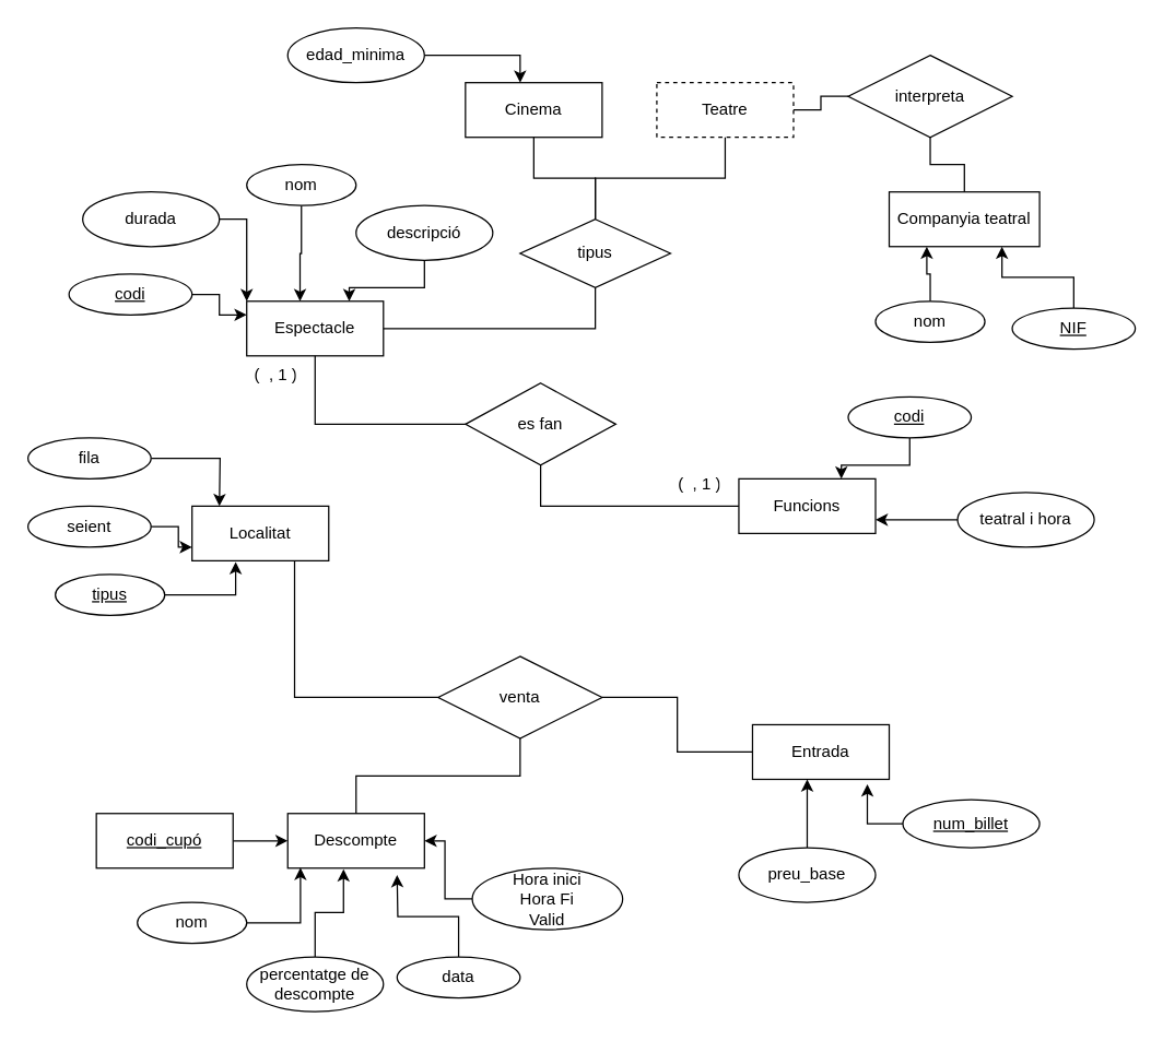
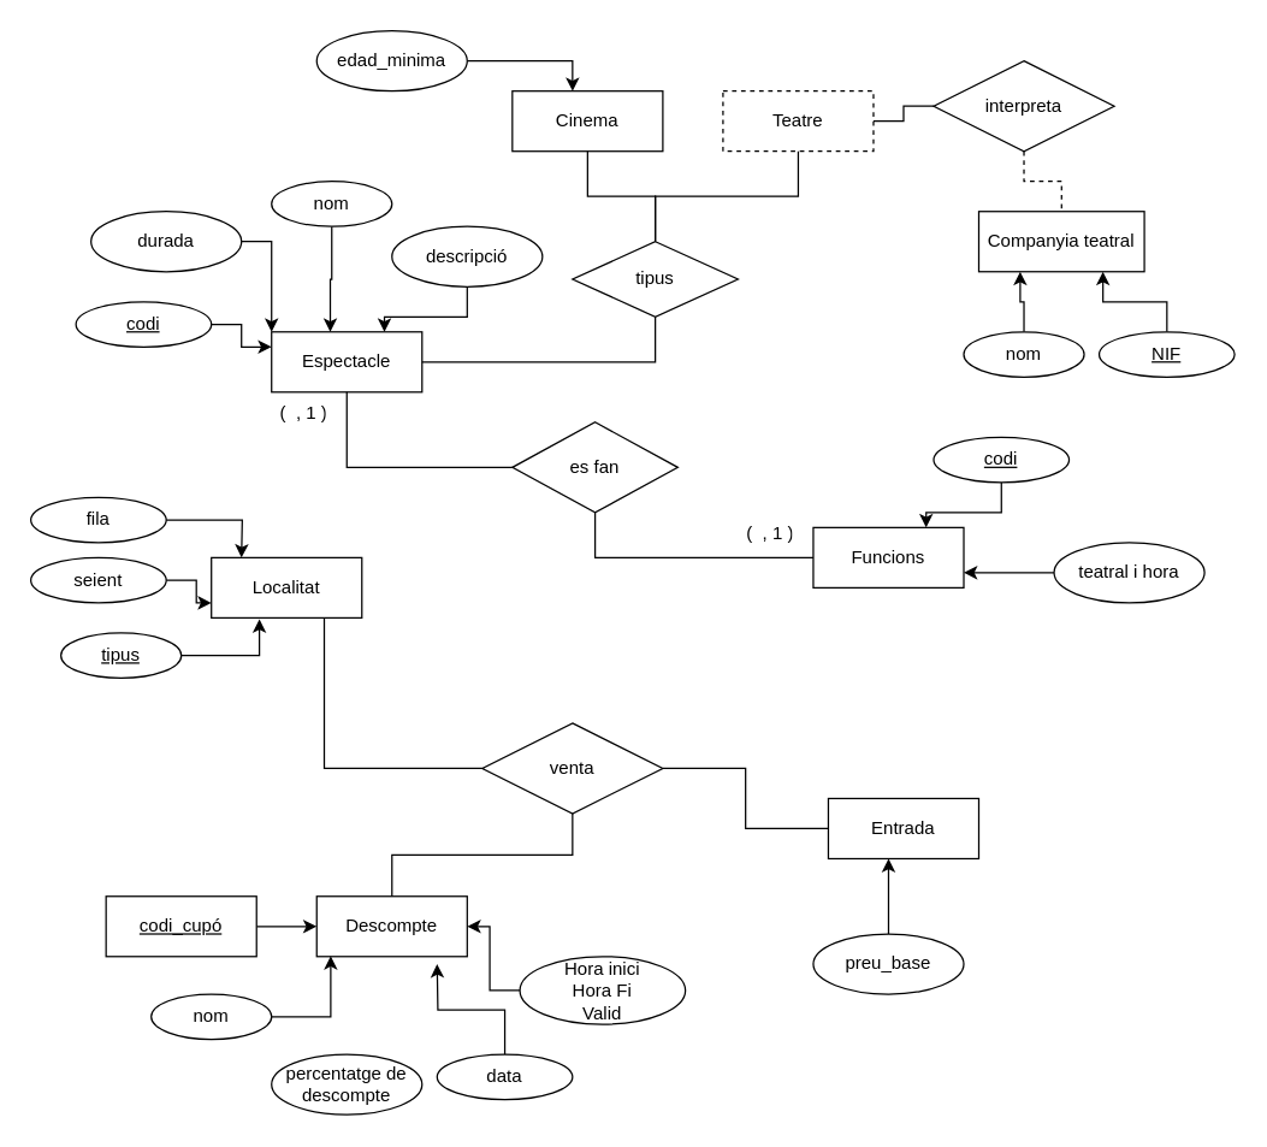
  <mxCell id="0" />
  <mxCell id="1" parent="0" />
  <mxCell id="2" value="Espectacle" style="whiteSpace=wrap;html=1;align=center;" vertex="1" parent="1"><mxGeometry x="180" y="220" width="100" height="40" as="geometry" /></mxCell>
  <mxCell id="3" style="edgeStyle=orthogonalEdgeStyle;rounded=0;orthogonalLoop=1;jettySize=auto;html=1;entryX=0.39;entryY=0;entryDx=0;entryDy=0;entryPerimeter=0;" edge="1" parent="1" source="4" target="2"><mxGeometry relative="1" as="geometry" /></mxCell>
  <mxCell id="4" value="nom" style="ellipse;whiteSpace=wrap;html=1;align=center;" vertex="1" parent="1"><mxGeometry x="180" y="120" width="80" height="30" as="geometry" /></mxCell>
  <mxCell id="5" style="edgeStyle=orthogonalEdgeStyle;rounded=0;orthogonalLoop=1;jettySize=auto;html=1;entryX=0;entryY=0.25;entryDx=0;entryDy=0;" edge="1" parent="1" source="6" target="2"><mxGeometry relative="1" as="geometry" /></mxCell>
  <mxCell id="6" value="codi" style="ellipse;whiteSpace=wrap;html=1;align=center;fontStyle=4;" vertex="1" parent="1"><mxGeometry x="50" y="200" width="90" height="30" as="geometry" /></mxCell>
  <mxCell id="7" style="edgeStyle=orthogonalEdgeStyle;rounded=0;orthogonalLoop=1;jettySize=auto;html=1;entryX=0.75;entryY=0;entryDx=0;entryDy=0;" edge="1" parent="1" source="8" target="2"><mxGeometry relative="1" as="geometry" /></mxCell>
  <mxCell id="8" value="descripció" style="ellipse;whiteSpace=wrap;html=1;align=center;" vertex="1" parent="1"><mxGeometry x="260" y="150" width="100" height="40" as="geometry" /></mxCell>
  <mxCell id="9" style="edgeStyle=orthogonalEdgeStyle;rounded=0;orthogonalLoop=1;jettySize=auto;html=1;entryX=0;entryY=0;entryDx=0;entryDy=0;" edge="1" parent="1" source="10" target="2"><mxGeometry relative="1" as="geometry" /></mxCell>
  <mxCell id="10" value="durada" style="ellipse;whiteSpace=wrap;html=1;align=center;" vertex="1" parent="1"><mxGeometry x="60" y="140" width="100" height="40" as="geometry" /></mxCell>
  <mxCell id="11" value="Funcions" style="whiteSpace=wrap;html=1;align=center;" vertex="1" parent="1"><mxGeometry x="540" y="350" width="100" height="40" as="geometry" /></mxCell>
  <mxCell id="12" style="edgeStyle=orthogonalEdgeStyle;rounded=0;orthogonalLoop=1;jettySize=auto;html=1;entryX=0.75;entryY=0;entryDx=0;entryDy=0;" edge="1" parent="1" source="13" target="11"><mxGeometry relative="1" as="geometry" /></mxCell>
  <mxCell id="13" value="codi" style="ellipse;whiteSpace=wrap;html=1;align=center;fontStyle=4;" vertex="1" parent="1"><mxGeometry x="620" y="290" width="90" height="30" as="geometry" /></mxCell>
  <mxCell id="14" style="edgeStyle=orthogonalEdgeStyle;rounded=0;orthogonalLoop=1;jettySize=auto;html=1;entryX=1;entryY=0.75;entryDx=0;entryDy=0;" edge="1" parent="1" source="15" target="11"><mxGeometry relative="1" as="geometry" /></mxCell>
  <mxCell id="15" value="teatral i hora" style="ellipse;whiteSpace=wrap;html=1;align=center;" vertex="1" parent="1"><mxGeometry x="700" y="360" width="100" height="40" as="geometry" /></mxCell>
  <mxCell id="16" value="Companyia teatral" style="whiteSpace=wrap;html=1;align=center;" vertex="1" parent="1"><mxGeometry x="650" y="140" width="110" height="40" as="geometry" /></mxCell>
  <mxCell id="17" style="edgeStyle=orthogonalEdgeStyle;rounded=0;orthogonalLoop=1;jettySize=auto;html=1;entryX=0.75;entryY=1;entryDx=0;entryDy=0;" edge="1" parent="1" source="18" target="16"><mxGeometry relative="1" as="geometry"><mxPoint x="740" y="190" as="targetPoint" /></mxGeometry></mxCell>
- <mxCell id="18" value="NIF" style="ellipse;whiteSpace=wrap;html=1;align=center;fontStyle=4;" vertex="1" parent="1"><mxGeometry x="740" y="225" width="90" height="30" as="geometry" /></mxCell>
+ <mxCell id="18" value="NIF" style="ellipse;whiteSpace=wrap;html=1;align=center;fontStyle=4;" vertex="1" parent="1"><mxGeometry x="730" y="220" width="90" height="30" as="geometry" /></mxCell>
  <mxCell id="19" style="edgeStyle=orthogonalEdgeStyle;rounded=0;orthogonalLoop=1;jettySize=auto;html=1;entryX=0.25;entryY=1;entryDx=0;entryDy=0;" edge="1" parent="1" source="20" target="16"><mxGeometry relative="1" as="geometry" /></mxCell>
  <mxCell id="20" value="nom" style="ellipse;whiteSpace=wrap;html=1;align=center;" vertex="1" parent="1"><mxGeometry x="640" y="220" width="80" height="30" as="geometry" /></mxCell>
  <mxCell id="21" value="Localitat" style="whiteSpace=wrap;html=1;align=center;" vertex="1" parent="1"><mxGeometry x="140" y="370" width="100" height="40" as="geometry" /></mxCell>
  <mxCell id="22" style="edgeStyle=orthogonalEdgeStyle;rounded=0;orthogonalLoop=1;jettySize=auto;html=1;" edge="1" parent="1" source="23"><mxGeometry relative="1" as="geometry"><mxPoint x="160" y="370" as="targetPoint" /></mxGeometry></mxCell>
- <mxCell id="23" value="fila" style="ellipse;whiteSpace=wrap;html=1;align=center;" vertex="1" parent="1"><mxGeometry y="320" width="90" height="30" as="geometry" x="20" /></mxCell>
+ <mxCell id="23" value="fila" style="ellipse;whiteSpace=wrap;html=1;align=center;" vertex="1" parent="1"><mxGeometry x="20" y="330" width="90" height="30" as="geometry" /></mxCell>
  <mxCell id="24" style="edgeStyle=orthogonalEdgeStyle;rounded=0;orthogonalLoop=1;jettySize=auto;html=1;entryX=0;entryY=0.75;entryDx=0;entryDy=0;" edge="1" parent="1" source="25" target="21"><mxGeometry relative="1" as="geometry" /></mxCell>
  <mxCell id="25" value="seient" style="ellipse;whiteSpace=wrap;html=1;align=center;" vertex="1" parent="1"><mxGeometry y="370" width="90" height="30" as="geometry" x="20" /></mxCell>
  <mxCell id="26" value="Entrada" style="whiteSpace=wrap;html=1;align=center;" vertex="1" parent="1"><mxGeometry x="550" y="530" width="100" height="40" as="geometry" /></mxCell>
  <mxCell id="27" style="edgeStyle=orthogonalEdgeStyle;rounded=0;orthogonalLoop=1;jettySize=auto;html=1;entryX=0.4;entryY=1;entryDx=0;entryDy=0;entryPerimeter=0;" edge="1" parent="1" source="28" target="26"><mxGeometry relative="1" as="geometry" /></mxCell>
  <mxCell id="28" value="preu_base" style="ellipse;whiteSpace=wrap;html=1;align=center;" vertex="1" parent="1"><mxGeometry x="540" y="620" width="100" height="40" as="geometry" /></mxCell>
- <mxCell id="29" style="edgeStyle=orthogonalEdgeStyle;rounded=0;orthogonalLoop=1;jettySize=auto;html=1;entryX=0.84;entryY=1.089;entryDx=0;entryDy=0;entryPerimeter=0;" edge="1" parent="1" source="30" target="26"><mxGeometry relative="1" as="geometry" /></mxCell>
- <mxCell id="30" value="num_billet" style="ellipse;whiteSpace=wrap;html=1;align=center;fontStyle=4;" vertex="1" parent="1"><mxGeometry x="660" y="585" width="100" height="35" as="geometry" /></mxCell>
  <mxCell id="31" value="Descompte" style="whiteSpace=wrap;html=1;align=center;" vertex="1" parent="1"><mxGeometry x="210" y="595" width="100" height="40" as="geometry" /></mxCell>
  <mxCell id="32" style="edgeStyle=orthogonalEdgeStyle;rounded=0;orthogonalLoop=1;jettySize=auto;html=1;entryX=0;entryY=0.5;entryDx=0;entryDy=0;" edge="1" parent="1" source="33" target="31"><mxGeometry relative="1" as="geometry" /></mxCell>
  <mxCell id="33" value="codi_cupó" style="whiteSpace=wrap;html=1;align=center;fontStyle=4;rounded=0;" vertex="1" parent="1"><mxGeometry x="70" y="595" width="100" height="40" as="geometry" /></mxCell>
  <mxCell id="34" style="edgeStyle=orthogonalEdgeStyle;rounded=0;orthogonalLoop=1;jettySize=auto;html=1;entryX=0.093;entryY=0.991;entryDx=0;entryDy=0;entryPerimeter=0;" edge="1" parent="1" source="35" target="31"><mxGeometry relative="1" as="geometry" /></mxCell>
  <mxCell id="35" value="nom" style="ellipse;whiteSpace=wrap;html=1;align=center;" vertex="1" parent="1"><mxGeometry x="100" y="660" width="80" height="30" as="geometry" /></mxCell>
- <mxCell id="36" style="edgeStyle=orthogonalEdgeStyle;rounded=0;orthogonalLoop=1;jettySize=auto;html=1;entryX=0.408;entryY=1.017;entryDx=0;entryDy=0;entryPerimeter=0;" edge="1" parent="1" source="37" target="31"><mxGeometry relative="1" as="geometry" /></mxCell>
  <mxCell id="37" value="percentatge de descompte" style="ellipse;whiteSpace=wrap;html=1;align=center;" vertex="1" parent="1"><mxGeometry x="180" y="700" width="100" height="40" as="geometry" /></mxCell>
  <mxCell id="38" style="edgeStyle=orthogonalEdgeStyle;rounded=0;orthogonalLoop=1;jettySize=auto;html=1;" edge="1" parent="1" source="39"><mxGeometry relative="1" as="geometry"><mxPoint x="290" y="640" as="targetPoint" /></mxGeometry></mxCell>
  <mxCell id="39" value="data" style="ellipse;whiteSpace=wrap;html=1;align=center;" vertex="1" parent="1"><mxGeometry x="290" y="700" width="90" height="30" as="geometry" /></mxCell>
  <mxCell id="40" style="edgeStyle=orthogonalEdgeStyle;rounded=0;orthogonalLoop=1;jettySize=auto;html=1;entryX=1;entryY=0.5;entryDx=0;entryDy=0;" edge="1" parent="1" source="41" target="31"><mxGeometry relative="1" as="geometry" /></mxCell>
  <mxCell id="41" value="Hora inici&lt;br&gt;Hora Fi&lt;br&gt;Valid" style="ellipse;whiteSpace=wrap;html=1;align=center;" vertex="1" parent="1"><mxGeometry x="345" y="635" width="110" height="45" as="geometry" /></mxCell>
  <mxCell id="42" value="es fan" style="shape=rhombus;perimeter=rhombusPerimeter;whiteSpace=wrap;html=1;align=center;" vertex="1" parent="1"><mxGeometry x="340" y="280" width="110" height="60" as="geometry" /></mxCell>
  <mxCell id="43" value="(  , 1 )" style="text;strokeColor=none;fillColor=none;spacingLeft=4;spacingRight=4;overflow=hidden;rotatable=0;points=[[0,0.5],[1,0.5]];portConstraint=eastwest;fontSize=12;" vertex="1" parent="1"><mxGeometry x="180" y="260" width="40" height="30" as="geometry" /></mxCell>
  <mxCell id="44" value="(  , 1 )" style="text;strokeColor=none;fillColor=none;spacingLeft=4;spacingRight=4;overflow=hidden;rotatable=0;points=[[0,0.5],[1,0.5]];portConstraint=eastwest;fontSize=12;" vertex="1" parent="1"><mxGeometry x="490" y="340" width="40" height="30" as="geometry" /></mxCell>
  <mxCell id="45" style="edgeStyle=orthogonalEdgeStyle;rounded=0;orthogonalLoop=1;jettySize=auto;html=1;entryX=0.319;entryY=1.022;entryDx=0;entryDy=0;entryPerimeter=0;" edge="1" parent="1" source="46" target="21"><mxGeometry relative="1" as="geometry" /></mxCell>
  <mxCell id="46" value="tipus" style="ellipse;whiteSpace=wrap;html=1;align=center;fontStyle=4;verticalAlign=middle;" vertex="1" parent="1"><mxGeometry x="40" y="420" width="80" height="30" as="geometry" /></mxCell>
  <mxCell id="47" value="tipus" style="shape=rhombus;perimeter=rhombusPerimeter;whiteSpace=wrap;html=1;align=center;" vertex="1" parent="1"><mxGeometry x="380" y="160" width="110" height="50" as="geometry" /></mxCell>
  <mxCell id="48" value="Cinema" style="whiteSpace=wrap;html=1;align=center;" vertex="1" parent="1"><mxGeometry x="340" y="60" width="100" height="40" as="geometry" /></mxCell>
  <mxCell id="49" value="Teatre" style="whiteSpace=wrap;html=1;align=center;dashed=1;" vertex="1" parent="1"><mxGeometry x="480" y="60" width="100" height="40" as="geometry" /></mxCell>
  <mxCell id="50" value="" style="endArrow=none;html=1;rounded=0;edgeStyle=orthogonalEdgeStyle;entryX=0;entryY=0.5;entryDx=0;entryDy=0;exitX=0.5;exitY=1;exitDx=0;exitDy=0;" edge="1" parent="1" source="42" target="11"><mxGeometry relative="1" as="geometry"><mxPoint x="350" y="380" as="sourcePoint" /><mxPoint x="510" y="380" as="targetPoint" /></mxGeometry></mxCell>
  <mxCell id="51" value="" style="endArrow=none;html=1;rounded=0;edgeStyle=orthogonalEdgeStyle;entryX=0;entryY=0.5;entryDx=0;entryDy=0;exitX=0.5;exitY=1;exitDx=0;exitDy=0;" edge="1" parent="1" source="2" target="42"><mxGeometry relative="1" as="geometry"><mxPoint x="170" y="310" as="sourcePoint" /><mxPoint x="330" y="310" as="targetPoint" /></mxGeometry></mxCell>
  <mxCell id="52" value="" style="endArrow=none;html=1;rounded=0;edgeStyle=orthogonalEdgeStyle;entryX=0.5;entryY=1;entryDx=0;entryDy=0;exitX=1;exitY=0.5;exitDx=0;exitDy=0;" edge="1" parent="1" source="2" target="47"><mxGeometry relative="1" as="geometry"><mxPoint x="330" y="250" as="sourcePoint" /><mxPoint x="490" y="250" as="targetPoint" /></mxGeometry></mxCell>
  <mxCell id="53" value="" style="endArrow=none;html=1;rounded=0;edgeStyle=orthogonalEdgeStyle;exitX=0.5;exitY=1;exitDx=0;exitDy=0;entryX=0.5;entryY=0;entryDx=0;entryDy=0;" edge="1" parent="1" source="48" target="47"><mxGeometry relative="1" as="geometry"><mxPoint x="380" y="120" as="sourcePoint" /><mxPoint x="540" y="120" as="targetPoint" /></mxGeometry></mxCell>
  <mxCell id="54" value="" style="endArrow=none;html=1;rounded=0;edgeStyle=orthogonalEdgeStyle;exitX=0.5;exitY=0;exitDx=0;exitDy=0;entryX=0.5;entryY=1;entryDx=0;entryDy=0;" edge="1" parent="1" source="47" target="49"><mxGeometry relative="1" as="geometry"><mxPoint x="480" y="140" as="sourcePoint" /><mxPoint x="640" y="140" as="targetPoint" /></mxGeometry></mxCell>
  <mxCell id="55" style="edgeStyle=orthogonalEdgeStyle;rounded=0;orthogonalLoop=1;jettySize=auto;html=1;entryX=0.4;entryY=0;entryDx=0;entryDy=0;entryPerimeter=0;" edge="1" parent="1" source="56" target="48"><mxGeometry relative="1" as="geometry" /></mxCell>
  <mxCell id="56" value="edad_minima" style="ellipse;whiteSpace=wrap;html=1;align=center;" vertex="1" parent="1"><mxGeometry x="210" y="20" width="100" height="40" as="geometry" /></mxCell>
  <mxCell id="57" value="interpreta" style="shape=rhombus;perimeter=rhombusPerimeter;whiteSpace=wrap;html=1;align=center;" vertex="1" parent="1"><mxGeometry x="620" y="40" width="120" height="60" as="geometry" /></mxCell>
  <mxCell id="58" value="" style="endArrow=none;html=1;rounded=0;edgeStyle=orthogonalEdgeStyle;entryX=0;entryY=0.5;entryDx=0;entryDy=0;exitX=1;exitY=0.5;exitDx=0;exitDy=0;" edge="1" parent="1" source="49" target="57"><mxGeometry relative="1" as="geometry"><mxPoint x="510" y="170" as="sourcePoint" /><mxPoint x="670" y="170" as="targetPoint" /></mxGeometry></mxCell>
- <mxCell id="59" value="" style="endArrow=none;html=1;rounded=0;edgeStyle=orthogonalEdgeStyle;entryX=0.5;entryY=0;entryDx=0;entryDy=0;exitX=0.5;exitY=1;exitDx=0;exitDy=0;" edge="1" parent="1" source="57" target="16"><mxGeometry relative="1" as="geometry"><mxPoint x="510" y="160" as="sourcePoint" /><mxPoint x="670" y="160" as="targetPoint" /></mxGeometry></mxCell>
+ <mxCell id="59" value="" style="endArrow=none;html=1;rounded=0;edgeStyle=orthogonalEdgeStyle;entryX=0.5;entryY=0;entryDx=0;entryDy=0;exitX=0.5;exitY=1;exitDx=0;exitDy=0;dashed=1;" edge="1" parent="1" source="57" target="16"><mxGeometry relative="1" as="geometry"><mxPoint x="510" y="160" as="sourcePoint" /><mxPoint x="670" y="160" as="targetPoint" /></mxGeometry></mxCell>
  <mxCell id="60" value="venta" style="shape=rhombus;perimeter=rhombusPerimeter;whiteSpace=wrap;html=1;align=center;" vertex="1" parent="1"><mxGeometry x="320" y="480" width="120" height="60" as="geometry" /></mxCell>
  <mxCell id="61" value="" style="endArrow=none;html=1;rounded=0;edgeStyle=orthogonalEdgeStyle;exitX=0.75;exitY=1;exitDx=0;exitDy=0;entryX=0;entryY=0.5;entryDx=0;entryDy=0;" edge="1" parent="1" source="21" target="60"><mxGeometry relative="1" as="geometry"><mxPoint x="150" y="510" as="sourcePoint" /><mxPoint x="240" y="510" as="targetPoint" /></mxGeometry></mxCell>
  <mxCell id="62" value="" style="endArrow=none;html=1;rounded=0;edgeStyle=orthogonalEdgeStyle;exitX=1;exitY=0.5;exitDx=0;exitDy=0;entryX=0;entryY=0.5;entryDx=0;entryDy=0;" edge="1" parent="1" source="60" target="26"><mxGeometry relative="1" as="geometry"><mxPoint x="470" y="480" as="sourcePoint" /><mxPoint x="630" y="480" as="targetPoint" /></mxGeometry></mxCell>
  <mxCell id="63" value="" style="endArrow=none;html=1;rounded=0;edgeStyle=orthogonalEdgeStyle;exitX=0.5;exitY=1;exitDx=0;exitDy=0;entryX=0.5;entryY=0;entryDx=0;entryDy=0;" edge="1" parent="1" source="60" target="31"><mxGeometry relative="1" as="geometry"><mxPoint x="400" y="580" as="sourcePoint" /><mxPoint x="560" y="580" as="targetPoint" /></mxGeometry></mxCell>
